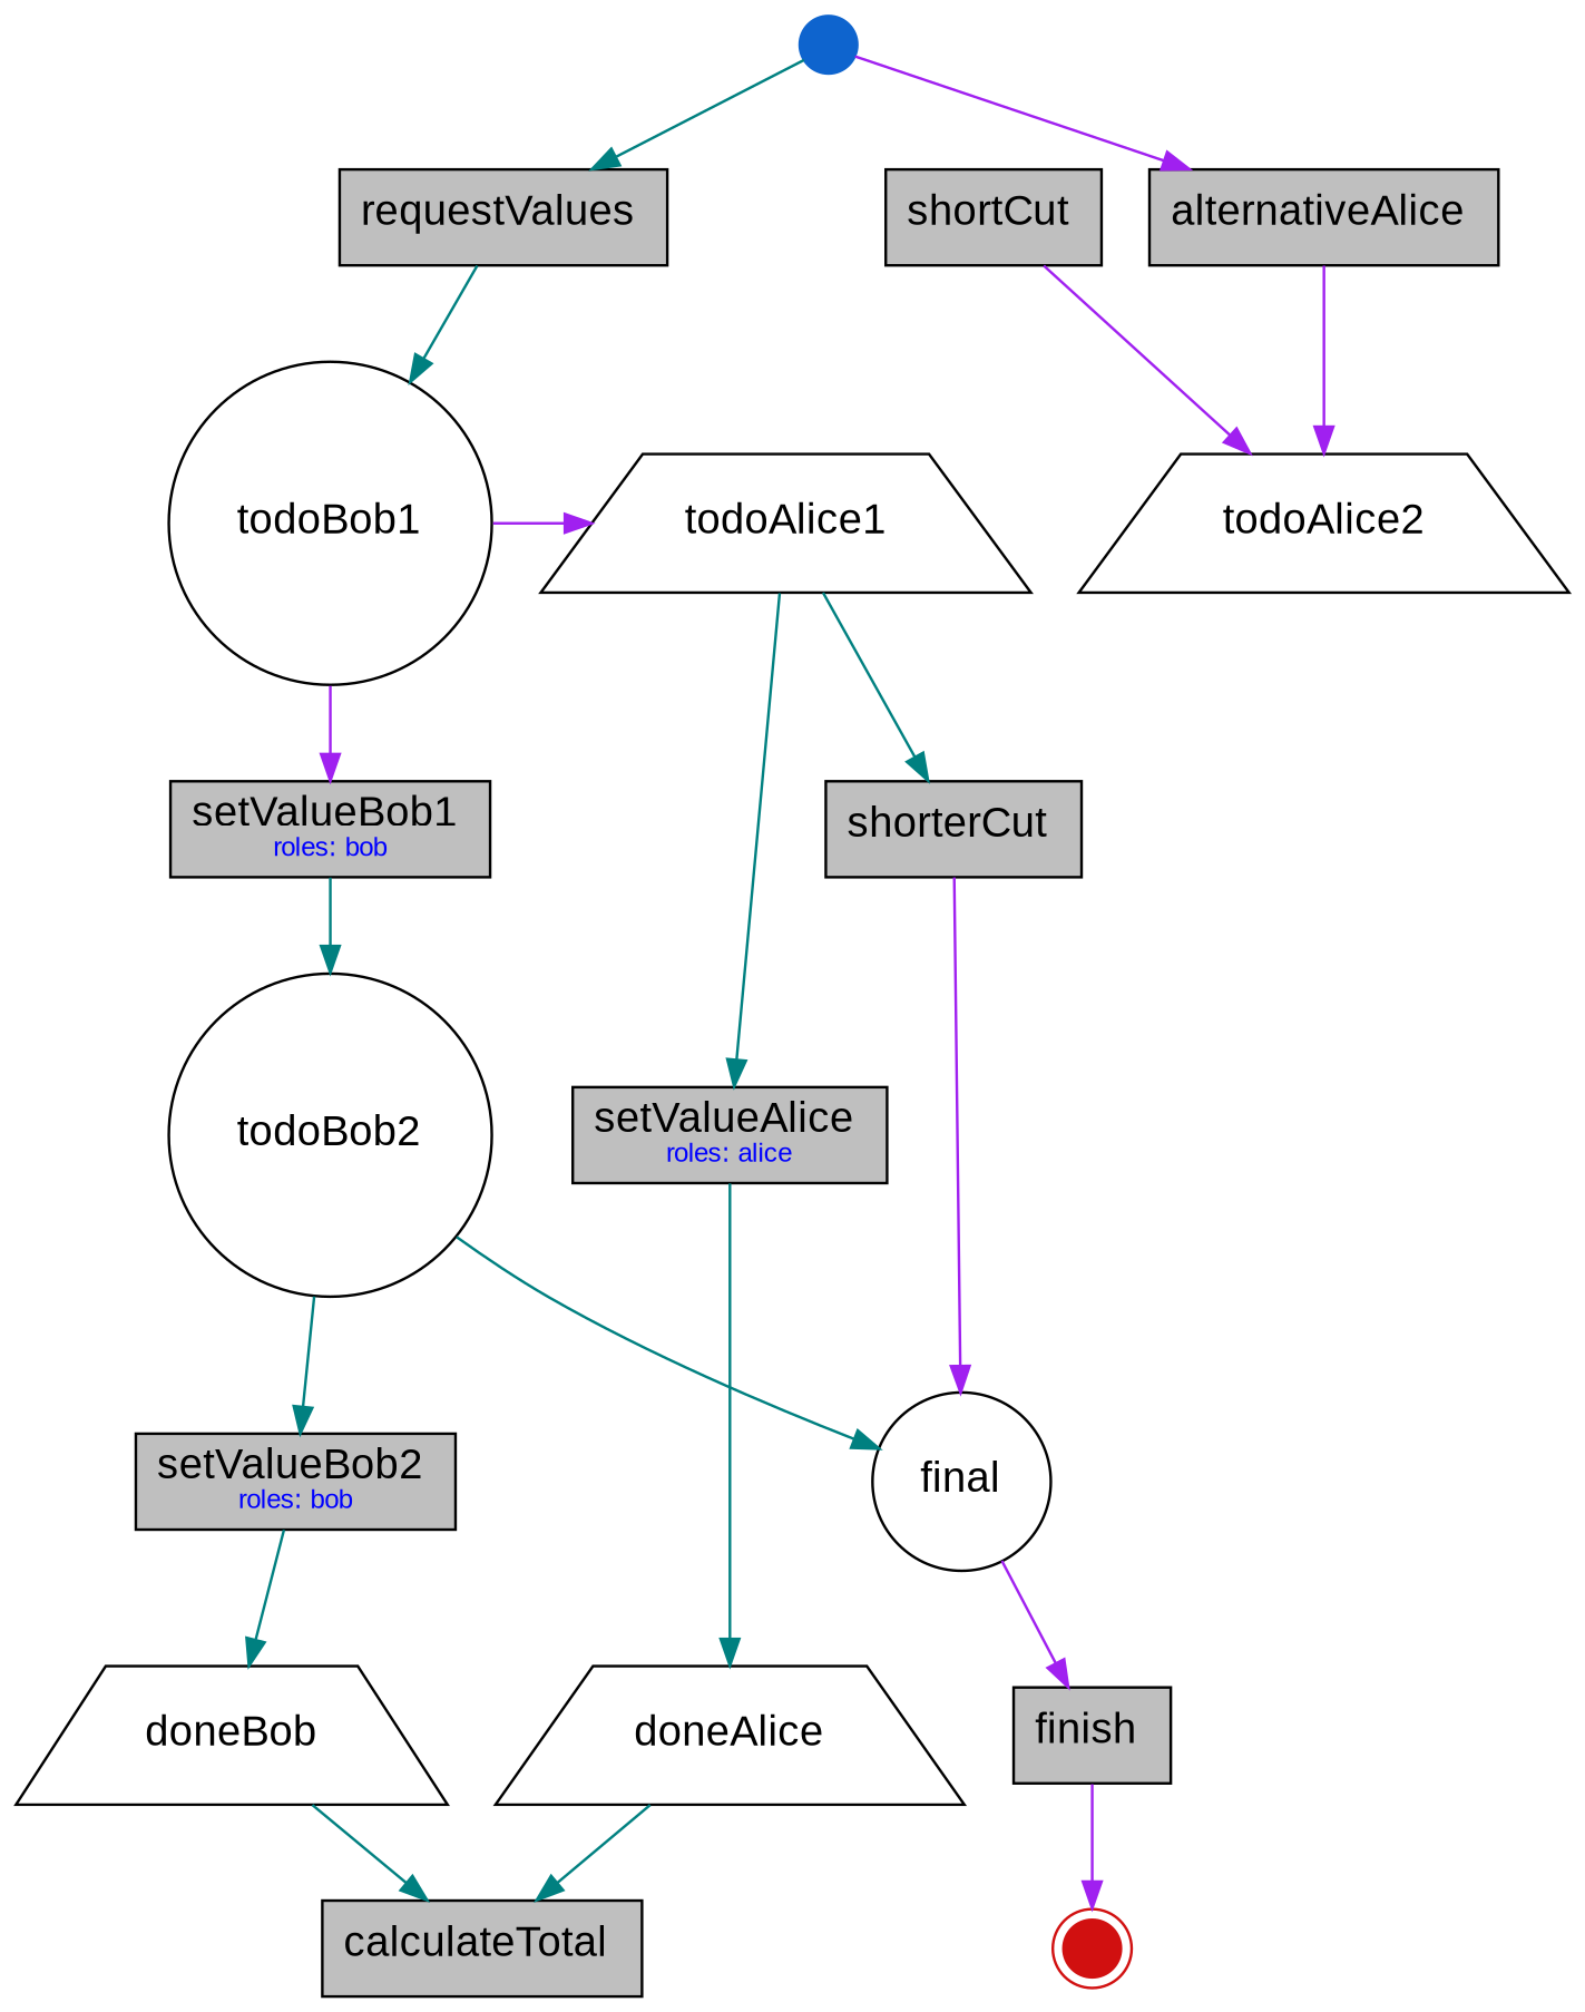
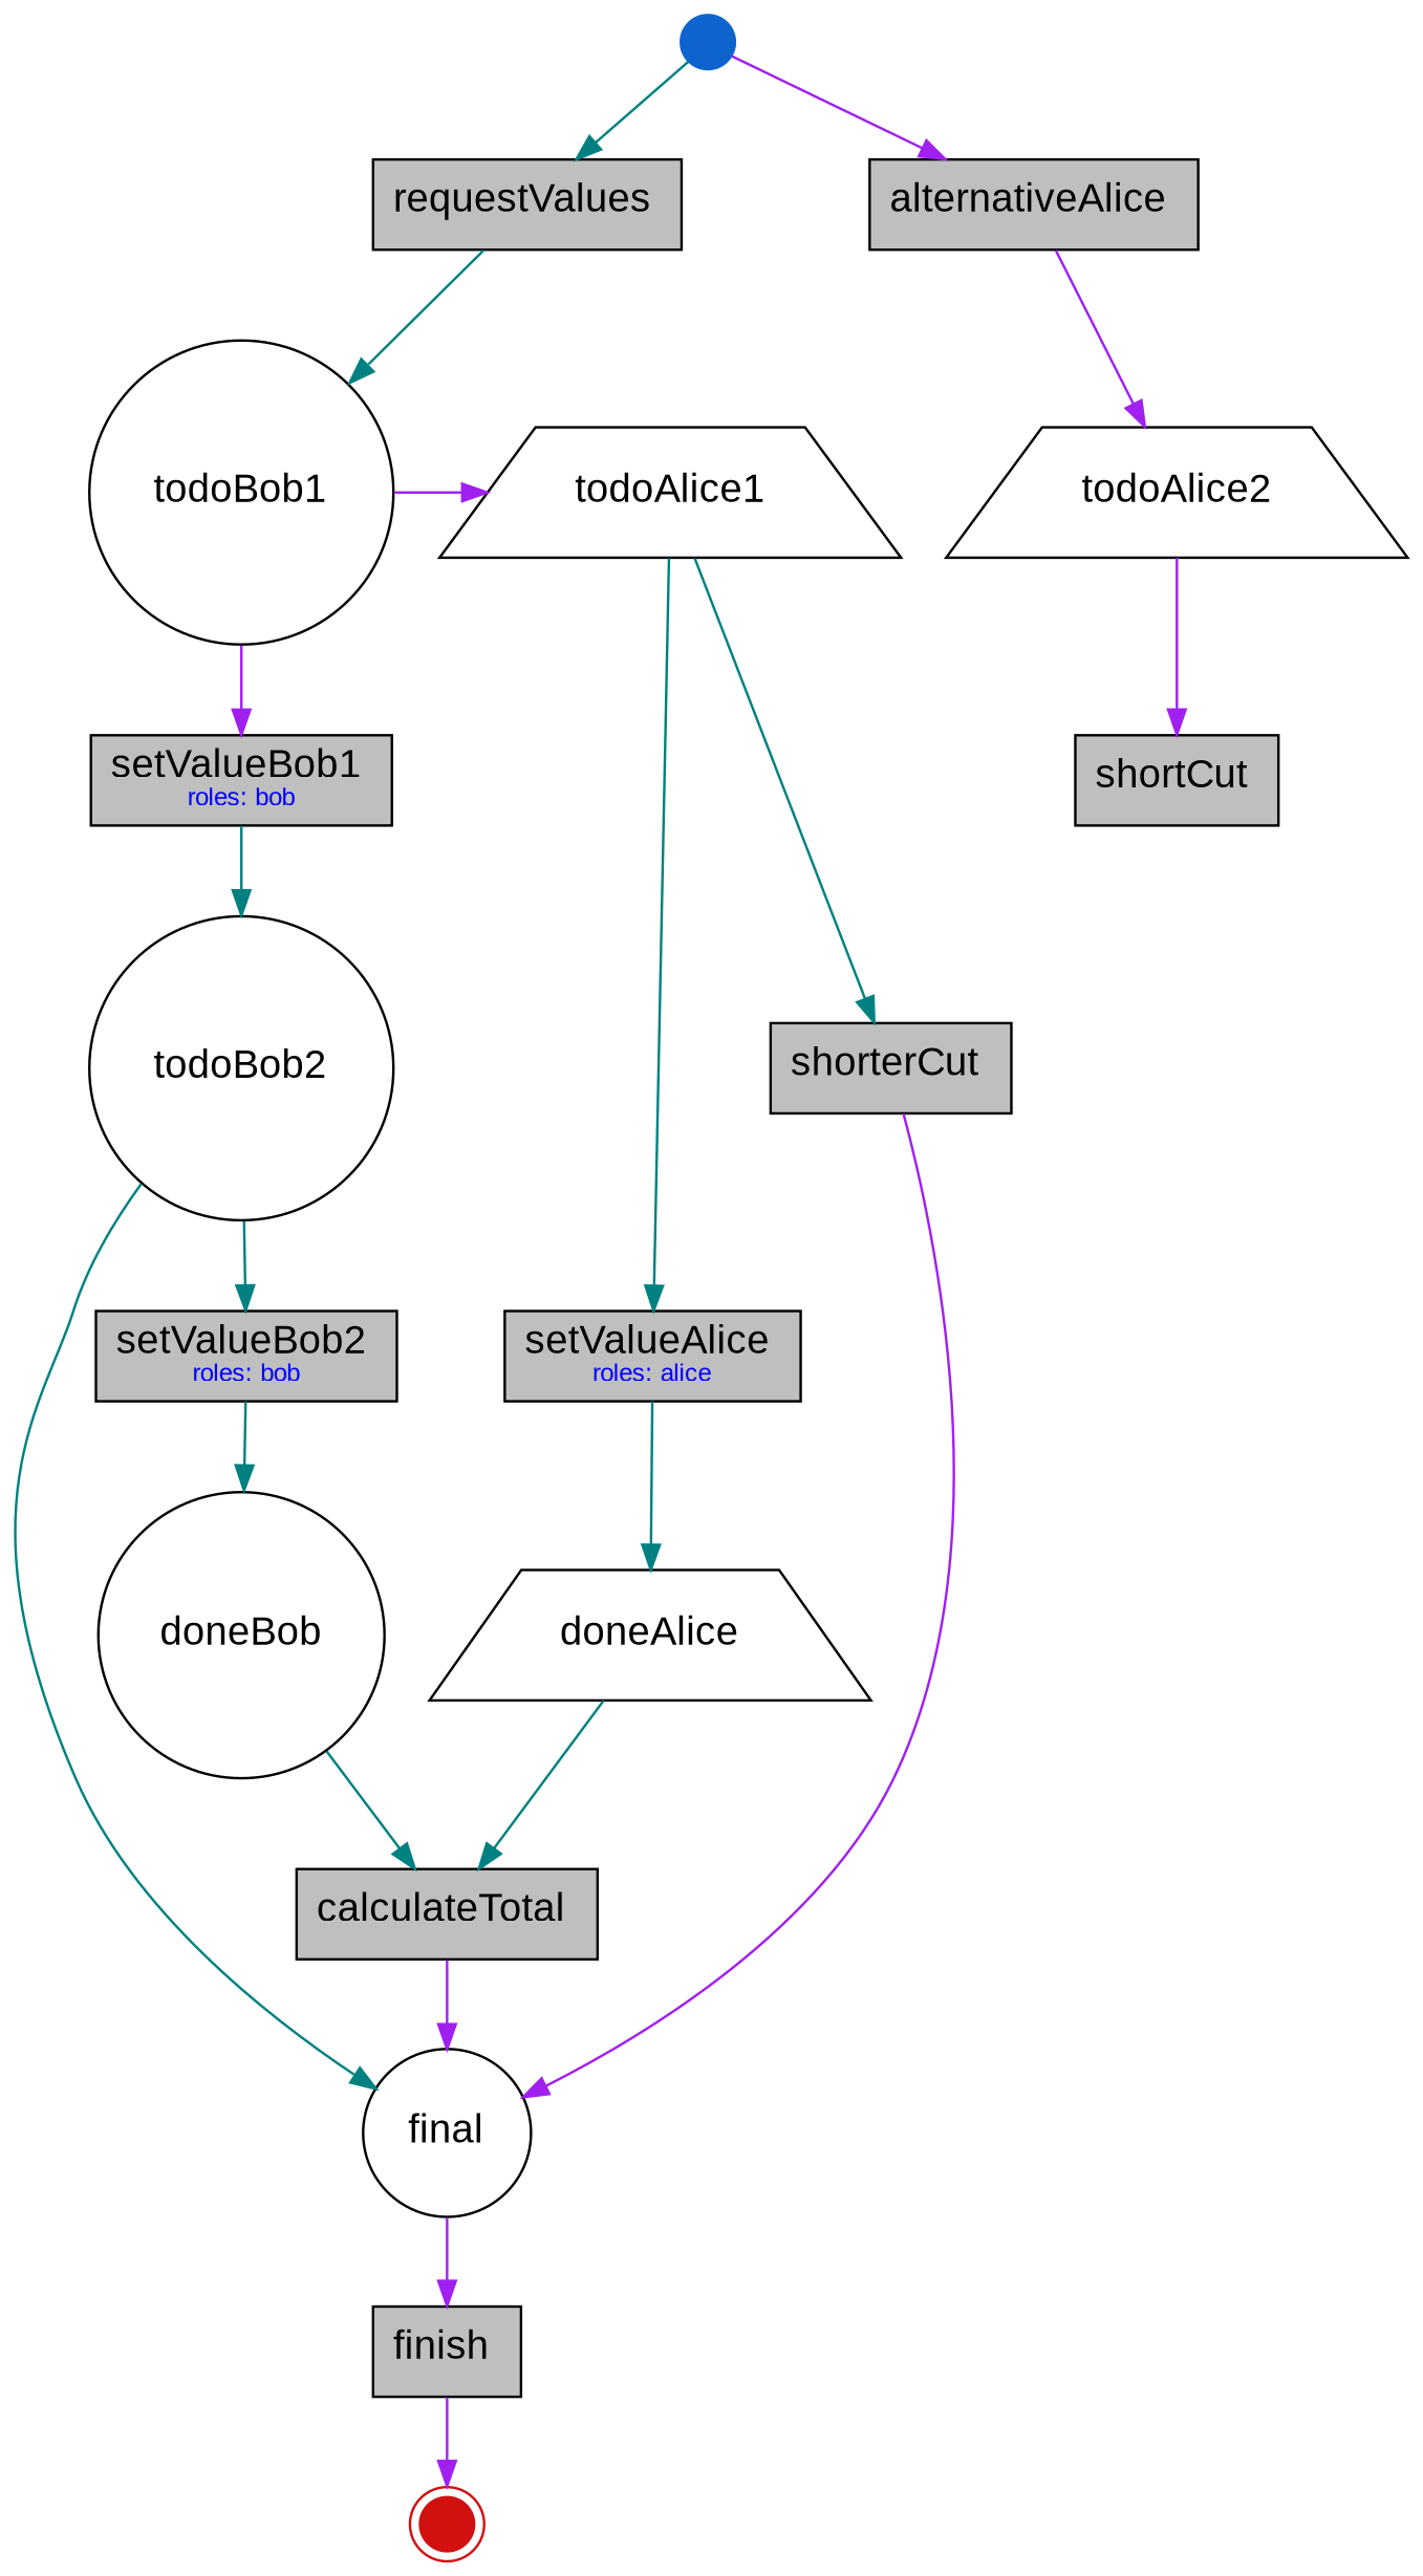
  digraph {
    node [color=black fillcolor=gray75 fontname=Arial shape=box style=filled]
    edge [color=teal]
    doneAlice [fillcolor=white fontsize=16 shape=trapezium]
-   doneBob [fillcolor=white fontsize=16 shape=trapezium]
+   doneBob [fillcolor=white fontsize=16 shape=circle]
    todoAlice1 [fillcolor=white fontsize=16 shape=trapezium]
    todoBob1 [fillcolor=white fontsize=16 shape=circle]
    n5 [label=<<FONT POINT-SIZE="16">calculateTotal</FONT><FONT POINT-SIZE="10" COLOR="blue"> </FONT>>]
    n6 [label=<<FONT POINT-SIZE="16">shorterCut</FONT><FONT POINT-SIZE="10" COLOR="blue"> </FONT>>]
    n7 [label=<<FONT POINT-SIZE="16">setValueAlice</FONT><FONT POINT-SIZE="10" COLOR="blue"> <BR/>roles: alice</FONT>>]
    n8 [label=<<FONT POINT-SIZE="16">setValueBob1</FONT><FONT POINT-SIZE="10" COLOR="blue"> <BR/>roles: bob</FONT>>]
    initial [color="#0e64ce" shape=point width=0.3 fillcolor="" fontname=""]
    n10 [label=<<FONT POINT-SIZE="16">requestValues</FONT><FONT POINT-SIZE="10" COLOR="blue"> </FONT>>]
    n11 [label=<<FONT POINT-SIZE="16">alternativeAlice</FONT><FONT POINT-SIZE="10" COLOR="blue"> </FONT>>]
    todoAlice2 [fillcolor=white fontsize=16 shape=trapezium]
    final [fillcolor=white fontsize=16 shape=circle]
    n14 [label=<<FONT POINT-SIZE="16">finish</FONT><FONT POINT-SIZE="10" COLOR="blue"> </FONT>>]
    terminal [color="#d11010" peripheries=2 shape=point width=0.3 fillcolor="" fontname=""]
    n16 [label=<<FONT POINT-SIZE="16">shortCut</FONT><FONT POINT-SIZE="10" COLOR="blue"> </FONT>>]
    todoBob2 [fillcolor=white fontsize=16 shape=circle]
    n18 [label=<<FONT POINT-SIZE="16">setValueBob2</FONT><FONT POINT-SIZE="10" COLOR="blue"> <BR/>roles: bob</FONT>>]
    subgraph sub_1 {
      rank=same
      doneAlice
      doneBob
    }
    subgraph sub_2 {
      rank=same
      todoAlice1
      todoBob1
    }
    doneAlice -> n5
    doneBob -> n5
    todoAlice1 -> n6
    todoAlice1 -> n7
    todoBob1 -> todoAlice1 [color=purple]
    todoBob1 -> n8 [color=purple]
+   n5 -> final [color=purple]
    n6 -> final [color=purple]
    n7 -> doneAlice
    n8 -> todoBob2
    initial -> n10
    initial -> n11 [color=purple]
    n10 -> todoBob1
    n11 -> todoAlice2 [color=purple]
-   n16 -> todoAlice2 [color=purple]
+   todoAlice2 -> n16 [color=purple]
    final -> n14 [color=purple]
    n14 -> terminal [color=purple]
    todoBob2 -> final
    todoBob2 -> n18
    n18 -> doneBob
  }
